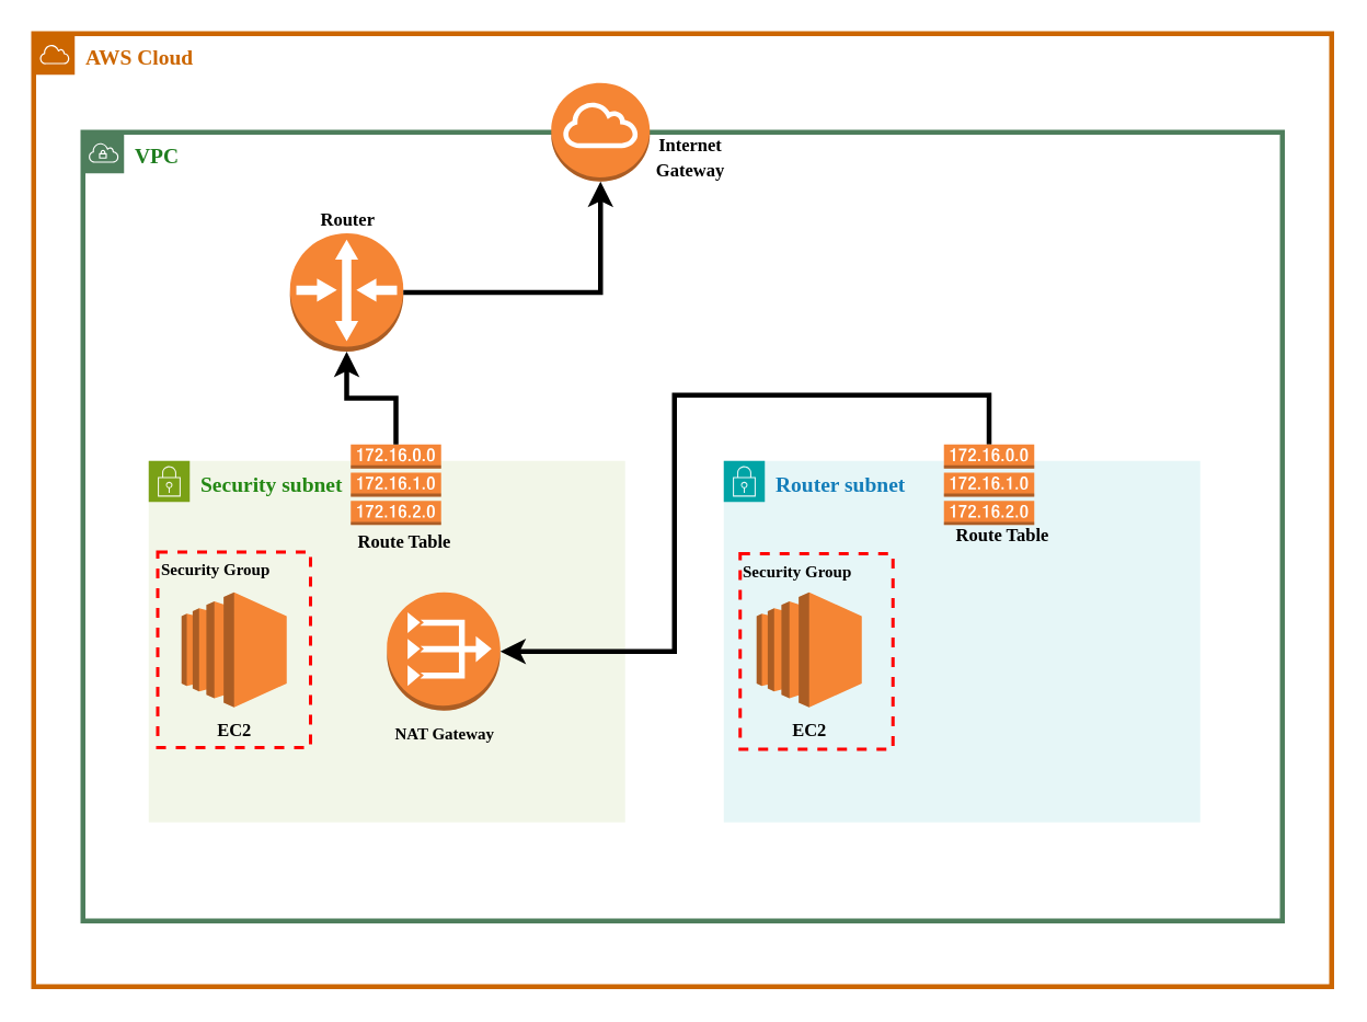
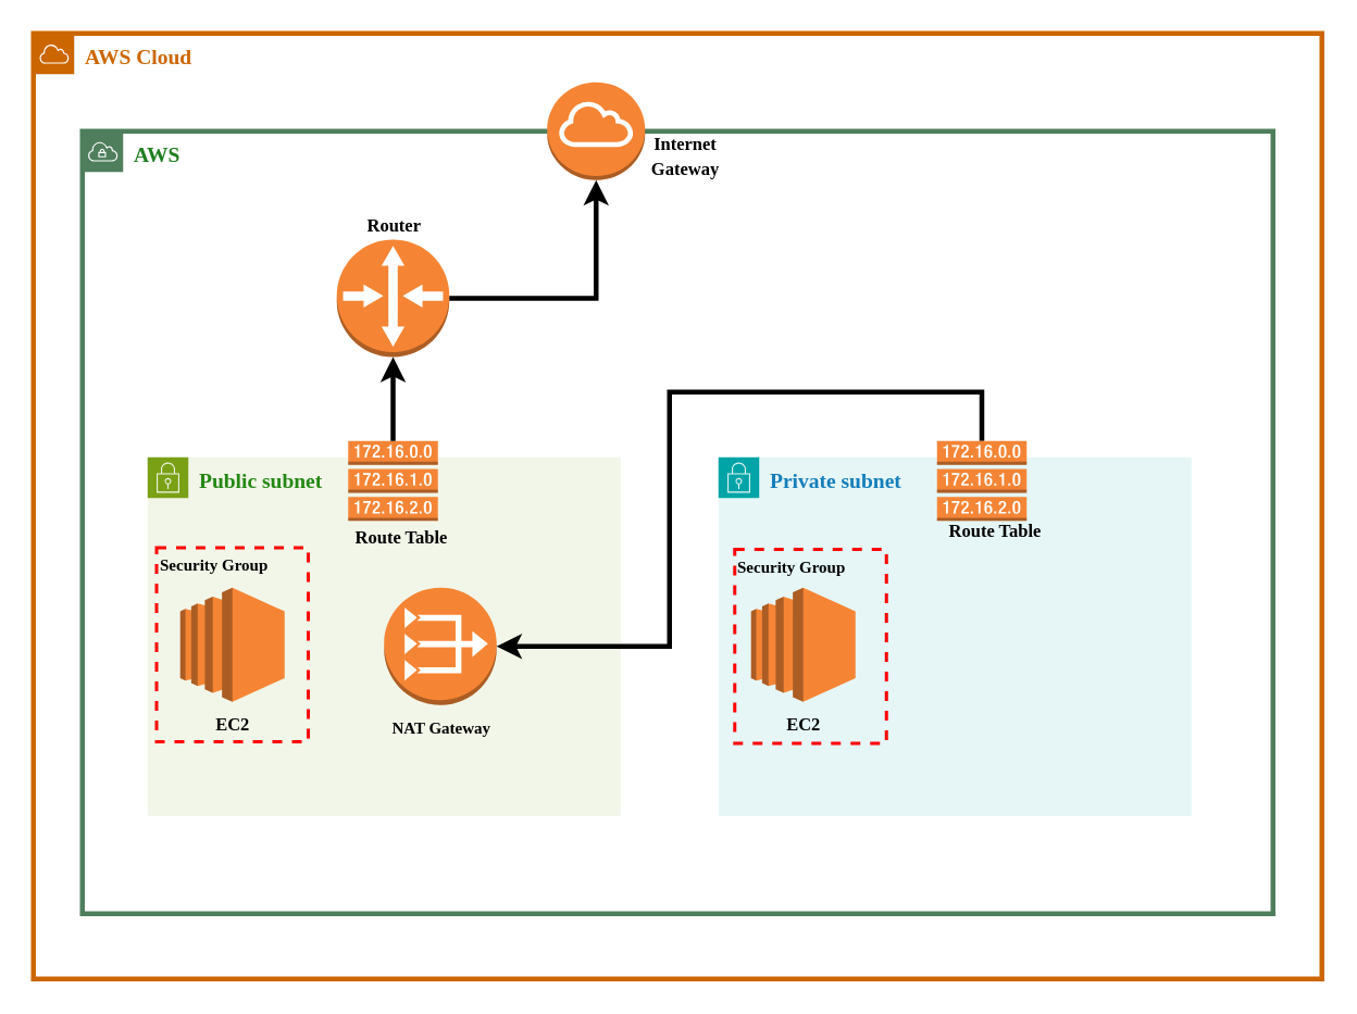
  <mxCell id="0" />
  <mxCell id="1" parent="0" />
  <mxCell id="2" value="AWS Cloud" style="sketch=0;outlineConnect=0;gradientColor=none;html=1;whiteSpace=wrap;fontSize=13;fontStyle=1;shape=mxgraph.aws4.group;grIcon=mxgraph.aws4.group_aws_cloud;strokeColor=#CC6600;fillColor=none;verticalAlign=top;align=left;spacingLeft=30;fontColor=#CC6600;dashed=0;fontFamily=Poppins;fontSource=https%3A%2F%2Ffonts.googleapis.com%2Fcss%3Ffamily%3DPoppins;strokeWidth=3;" parent="1" vertex="1"><mxGeometry x="20" y="20" width="790" height="580" as="geometry" /></mxCell>
- <mxCell id="3" value="VPC" style="sketch=0;outlineConnect=0;gradientColor=none;html=1;whiteSpace=wrap;fontSize=13;fontStyle=1;shape=mxgraph.aws4.group;grIcon=mxgraph.aws4.group_vpc;strokeColor=#4e7e5c;fillColor=none;verticalAlign=top;align=left;spacingLeft=30;fontColor=#207e20;dashed=0;strokeWidth=3;fontFamily=Poppins;fontSource=https%3A%2F%2Ffonts.googleapis.com%2Fcss%3Ffamily%3DPoppins;" parent="1" vertex="1"><mxGeometry x="50" y="80" width="730" height="480" as="geometry" /></mxCell>
- <mxCell id="4" value="Security subnet" style="points=[[0,0],[0.25,0],[0.5,0],[0.75,0],[1,0],[1,0.25],[1,0.5],[1,0.75],[1,1],[0.75,1],[0.5,1],[0.25,1],[0,1],[0,0.75],[0,0.5],[0,0.25]];outlineConnect=0;gradientColor=none;html=1;whiteSpace=wrap;fontSize=13;fontStyle=1;container=1;pointerEvents=0;collapsible=0;recursiveResize=0;shape=mxgraph.aws4.group;grIcon=mxgraph.aws4.group_security_group;grStroke=0;strokeColor=#7AA116;fillColor=#F2F6E8;verticalAlign=top;align=left;spacingLeft=30;fontColor=#248814;dashed=0;fontFamily=Poppins;fontSource=https%3A%2F%2Ffonts.googleapis.com%2Fcss%3Ffamily%3DPoppins;" parent="1" vertex="1"><mxGeometry x="90" y="280" width="290" height="220" as="geometry" /></mxCell>
+ <mxCell id="3" value="AWS" style="sketch=0;outlineConnect=0;gradientColor=none;html=1;whiteSpace=wrap;fontSize=13;fontStyle=1;shape=mxgraph.aws4.group;grIcon=mxgraph.aws4.group_vpc;strokeColor=#4e7e5c;fillColor=none;verticalAlign=top;align=left;spacingLeft=30;fontColor=#207e20;dashed=0;strokeWidth=3;fontFamily=Poppins;fontSource=https%3A%2F%2Ffonts.googleapis.com%2Fcss%3Ffamily%3DPoppins;" parent="1" vertex="1"><mxGeometry x="50" y="80" width="730" height="480" as="geometry" /></mxCell>
+ <mxCell id="4" value="Public subnet" style="points=[[0,0],[0.25,0],[0.5,0],[0.75,0],[1,0],[1,0.25],[1,0.5],[1,0.75],[1,1],[0.75,1],[0.5,1],[0.25,1],[0,1],[0,0.75],[0,0.5],[0,0.25]];outlineConnect=0;gradientColor=none;html=1;whiteSpace=wrap;fontSize=13;fontStyle=1;container=1;pointerEvents=0;collapsible=0;recursiveResize=0;shape=mxgraph.aws4.group;grIcon=mxgraph.aws4.group_security_group;grStroke=0;strokeColor=#7AA116;fillColor=#F2F6E8;verticalAlign=top;align=left;spacingLeft=30;fontColor=#248814;dashed=0;fontFamily=Poppins;fontSource=https%3A%2F%2Ffonts.googleapis.com%2Fcss%3Ffamily%3DPoppins;" parent="1" vertex="1"><mxGeometry x="90" y="280" width="290" height="220" as="geometry" /></mxCell>
  <mxCell id="5" value="&lt;font size=&quot;1&quot; style=&quot;&quot; data-font-src=&quot;https://fonts.googleapis.com/css?family=Poppins&quot; face=&quot;Poppins&quot;&gt;&lt;b style=&quot;font-size: 11px;&quot;&gt;Route Table&lt;/b&gt;&lt;/font&gt;" style="text;html=1;align=center;verticalAlign=middle;whiteSpace=wrap;rounded=0;" parent="4" vertex="1"><mxGeometry x="116" y="34" width="80" height="30" as="geometry" /></mxCell>
  <mxCell id="6" value="" style="outlineConnect=0;dashed=0;verticalLabelPosition=bottom;verticalAlign=top;align=center;html=1;shape=mxgraph.aws3.internet_gateway;fillColor=#F58534;gradientColor=none;" parent="1" vertex="1"><mxGeometry x="335" y="50" width="60" height="60" as="geometry" /></mxCell>
  <mxCell id="7" value="" style="outlineConnect=0;dashed=0;verticalLabelPosition=bottom;verticalAlign=top;align=center;html=1;shape=mxgraph.aws3.route_table;fillColor=#F58536;gradientColor=none;" parent="1" vertex="1"><mxGeometry x="213" y="270" width="55" height="49" as="geometry" /></mxCell>
  <mxCell id="8" value="&lt;font size=&quot;1&quot; style=&quot;&quot; data-font-src=&quot;https://fonts.googleapis.com/css?family=Poppins&quot; face=&quot;Poppins&quot;&gt;&lt;b style=&quot;font-size: 11px;&quot;&gt;Internet Gateway&lt;/b&gt;&lt;/font&gt;" style="text;html=1;align=center;verticalAlign=middle;whiteSpace=wrap;rounded=0;" parent="1" vertex="1"><mxGeometry x="380" y="80" width="80" height="30" as="geometry" /></mxCell>
- <mxCell id="9" value="Router subnet" style="points=[[0,0],[0.25,0],[0.5,0],[0.75,0],[1,0],[1,0.25],[1,0.5],[1,0.75],[1,1],[0.75,1],[0.5,1],[0.25,1],[0,1],[0,0.75],[0,0.5],[0,0.25]];outlineConnect=0;gradientColor=none;html=1;whiteSpace=wrap;fontSize=13;fontStyle=1;container=1;pointerEvents=0;collapsible=0;recursiveResize=0;shape=mxgraph.aws4.group;grIcon=mxgraph.aws4.group_security_group;grStroke=0;strokeColor=#00A4A6;fillColor=#E6F6F7;verticalAlign=top;align=left;spacingLeft=30;fontColor=#147EBA;dashed=0;fontFamily=Poppins;fontSource=https%3A%2F%2Ffonts.googleapis.com%2Fcss%3Ffamily%3DPoppins;" vertex="1" parent="1"><mxGeometry x="440" y="280" width="290" height="220" as="geometry" /></mxCell>
+ <mxCell id="9" value="Private subnet" style="points=[[0,0],[0.25,0],[0.5,0],[0.75,0],[1,0],[1,0.25],[1,0.5],[1,0.75],[1,1],[0.75,1],[0.5,1],[0.25,1],[0,1],[0,0.75],[0,0.5],[0,0.25]];outlineConnect=0;gradientColor=none;html=1;whiteSpace=wrap;fontSize=13;fontStyle=1;container=1;pointerEvents=0;collapsible=0;recursiveResize=0;shape=mxgraph.aws4.group;grIcon=mxgraph.aws4.group_security_group;grStroke=0;strokeColor=#00A4A6;fillColor=#E6F6F7;verticalAlign=top;align=left;spacingLeft=30;fontColor=#147EBA;dashed=0;fontFamily=Poppins;fontSource=https%3A%2F%2Ffonts.googleapis.com%2Fcss%3Ffamily%3DPoppins;" vertex="1" parent="1"><mxGeometry x="440" y="280" width="290" height="220" as="geometry" /></mxCell>
  <mxCell id="10" value="&lt;font size=&quot;1&quot; data-font-src=&quot;https://fonts.googleapis.com/css?family=Poppins&quot; face=&quot;Poppins&quot; style=&quot;&quot;&gt;&lt;b style=&quot;font-size: 11px;&quot;&gt;EC2&lt;/b&gt;&lt;/font&gt;" style="outlineConnect=0;dashed=0;verticalLabelPosition=bottom;verticalAlign=top;align=center;html=1;shape=mxgraph.aws3.ec2;fillColor=#F58534;gradientColor=none;" vertex="1" parent="9"><mxGeometry x="20" y="80" width="64" height="70" as="geometry" /></mxCell>
  <mxCell id="11" value="&lt;font size=&quot;1&quot; style=&quot;&quot; data-font-src=&quot;https://fonts.googleapis.com/css?family=Poppins&quot; face=&quot;Poppins&quot;&gt;&lt;b style=&quot;font-size: 11px;&quot;&gt;Route Table&lt;/b&gt;&lt;/font&gt;" style="text;html=1;align=center;verticalAlign=middle;whiteSpace=wrap;rounded=0;" vertex="1" parent="9"><mxGeometry x="130" y="30" width="80" height="30" as="geometry" /></mxCell>
  <mxCell id="12" value="&lt;font size=&quot;1&quot; data-font-src=&quot;https://fonts.googleapis.com/css?family=Poppins&quot; face=&quot;Poppins&quot; style=&quot;&quot;&gt;&lt;b style=&quot;font-size: 11px;&quot;&gt;EC2&lt;/b&gt;&lt;/font&gt;" style="outlineConnect=0;dashed=0;verticalLabelPosition=bottom;verticalAlign=top;align=center;html=1;shape=mxgraph.aws3.ec2;fillColor=#F58534;gradientColor=none;" vertex="1" parent="1"><mxGeometry x="110" y="360" width="64" height="70" as="geometry" /></mxCell>
  <mxCell id="13" value="&lt;font data-font-src=&quot;https://fonts.googleapis.com/css?family=Poppins&quot; face=&quot;Poppins&quot; style=&quot;font-size: 10px;&quot;&gt;&lt;b&gt;NAT Gateway&lt;/b&gt;&lt;/font&gt;" style="outlineConnect=0;dashed=0;verticalLabelPosition=bottom;verticalAlign=top;align=center;html=1;shape=mxgraph.aws3.vpc_nat_gateway;fillColor=#F58534;gradientColor=none;" vertex="1" parent="1"><mxGeometry x="235" y="360" width="69" height="72" as="geometry" /></mxCell>
  <mxCell id="14" style="edgeStyle=orthogonalEdgeStyle;rounded=0;orthogonalLoop=1;jettySize=auto;html=1;entryX=1;entryY=0.5;entryDx=0;entryDy=0;entryPerimeter=0;strokeWidth=3;" edge="1" parent="1" source="18" target="13"><mxGeometry relative="1" as="geometry"><Array as="points"><mxPoint x="602" y="240" /><mxPoint x="410" y="240" /><mxPoint x="410" y="396" /></Array></mxGeometry></mxCell>
- <mxCell id="15" value="&lt;b&gt;&lt;font style=&quot;font-size: 11px;&quot; face=&quot;Poppins&quot;&gt;Router&lt;/font&gt;&lt;/b&gt;" style="outlineConnect=0;dashed=0;verticalLabelPosition=top;verticalAlign=bottom;align=center;html=1;shape=mxgraph.aws3.router;fillColor=#F58534;gradientColor=none;labelPosition=center;" vertex="1" parent="1"><mxGeometry x="176" y="141.5" width="69" height="72" as="geometry" /></mxCell>
+ <mxCell id="15" value="&lt;b&gt;&lt;font style=&quot;font-size: 11px;&quot; face=&quot;Poppins&quot;&gt;Router&lt;/font&gt;&lt;/b&gt;" style="outlineConnect=0;dashed=0;verticalLabelPosition=top;verticalAlign=bottom;align=center;html=1;shape=mxgraph.aws3.router;fillColor=#F58534;gradientColor=none;labelPosition=center;" vertex="1" parent="1"><mxGeometry x="206" y="146.5" width="69" height="72" as="geometry" /></mxCell>
  <mxCell id="16" style="edgeStyle=orthogonalEdgeStyle;rounded=0;orthogonalLoop=1;jettySize=auto;html=1;entryX=0.5;entryY=1;entryDx=0;entryDy=0;entryPerimeter=0;strokeWidth=3;" edge="1" parent="1" source="15" target="6"><mxGeometry relative="1" as="geometry" /></mxCell>
  <mxCell id="17" style="edgeStyle=orthogonalEdgeStyle;rounded=0;orthogonalLoop=1;jettySize=auto;html=1;entryX=0.5;entryY=1;entryDx=0;entryDy=0;entryPerimeter=0;strokeWidth=3;" edge="1" parent="1" source="7" target="15"><mxGeometry relative="1" as="geometry" /></mxCell>
  <mxCell id="18" value="" style="outlineConnect=0;dashed=0;verticalLabelPosition=bottom;verticalAlign=top;align=center;html=1;shape=mxgraph.aws3.route_table;fillColor=#F58536;gradientColor=none;" vertex="1" parent="1"><mxGeometry x="574" y="270" width="55" height="49" as="geometry" /></mxCell>
  <mxCell id="19" value="&lt;font data-font-src=&quot;https://fonts.googleapis.com/css?family=Poppins&quot; face=&quot;Poppins&quot; style=&quot;font-size: 10px;&quot;&gt;&lt;b style=&quot;font-size: 10px;&quot;&gt;Security Group&lt;/b&gt;&lt;/font&gt;" style="fontStyle=0;verticalAlign=top;align=left;spacingTop=-2;fillColor=none;rounded=0;whiteSpace=wrap;html=1;strokeColor=#FF0000;strokeWidth=2;dashed=1;container=1;collapsible=0;expand=0;recursiveResize=0;fontSize=10;" vertex="1" parent="1"><mxGeometry x="95.5" y="335.5" width="93" height="119" as="geometry" /></mxCell>
  <mxCell id="20" value="&lt;font data-font-src=&quot;https://fonts.googleapis.com/css?family=Poppins&quot; face=&quot;Poppins&quot; style=&quot;font-size: 10px;&quot;&gt;&lt;b style=&quot;font-size: 10px;&quot;&gt;Security Group&lt;/b&gt;&lt;/font&gt;" style="fontStyle=0;verticalAlign=top;align=left;spacingTop=-2;fillColor=none;rounded=0;whiteSpace=wrap;html=1;strokeColor=#FF0000;strokeWidth=2;dashed=1;container=1;collapsible=0;expand=0;recursiveResize=0;fontSize=10;" vertex="1" parent="1"><mxGeometry x="450" y="336.5" width="93" height="119" as="geometry" /></mxCell>
